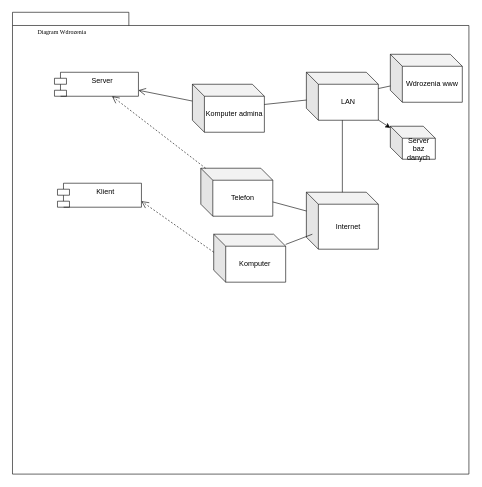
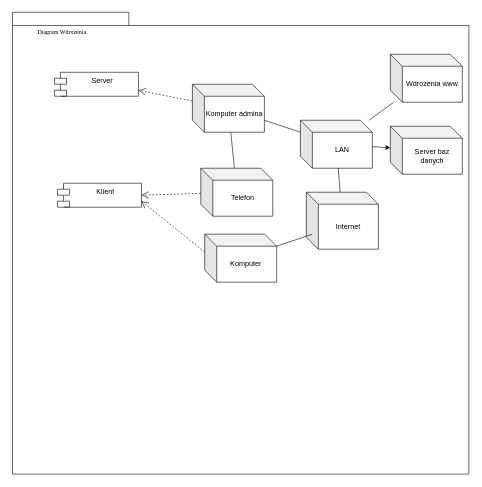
  <mxCell id="0" />
  <mxCell id="1" parent="0" />
  <mxCell id="2" value="" style="shape=folder;fontStyle=1;spacingTop=10;tabWidth=194;tabHeight=22;tabPosition=left;html=1;rounded=0;shadow=0;comic=0;labelBackgroundColor=none;strokeWidth=1;fillColor=none;fontFamily=Verdana;fontSize=10;align=center;" parent="1" vertex="1"><mxGeometry x="20" y="20" width="761" height="770" as="geometry" /></mxCell>
- <mxCell id="3" style="rounded=0;html=1;entryX=1;entryY=0.75;dashed=0;labelBackgroundColor=none;startFill=0;endArrow=open;endFill=0;endSize=10;fontFamily=Verdana;fontSize=10;entryDx=0;entryDy=0;" parent="1" source="5" target="7" edge="1"><mxGeometry relative="1" as="geometry"><mxPoint x="561.829" y="424.5" as="sourcePoint" /><mxPoint x="653.28" y="498.5" as="targetPoint" /></mxGeometry></mxCell>
+ <mxCell id="3" style="rounded=0;html=1;entryX=1;entryY=0.75;dashed=1;labelBackgroundColor=none;startFill=0;endArrow=open;endFill=0;endSize=10;fontFamily=Verdana;fontSize=10;entryDx=0;entryDy=0;" parent="1" source="5" target="7" edge="1"><mxGeometry relative="1" as="geometry"><mxPoint x="561.829" y="424.5" as="sourcePoint" /><mxPoint x="653.28" y="498.5" as="targetPoint" /></mxGeometry></mxCell>
  <mxCell id="4" value="Diagram Wdrozenia" style="text;html=1;align=left;verticalAlign=top;spacingTop=-4;fontSize=10;fontFamily=Verdana" parent="1" vertex="1"><mxGeometry x="60" y="45" width="130" height="20" as="geometry" /></mxCell>
  <mxCell id="5" value="Komputer admina" style="shape=cube;whiteSpace=wrap;html=1;boundedLbl=1;backgroundOutline=1;darkOpacity=0.05;darkOpacity2=0.1;" vertex="1" parent="1"><mxGeometry x="320" y="140" width="120" height="80" as="geometry" /></mxCell>
  <mxCell id="6" value="Klient" style="shape=module;align=left;spacingLeft=20;align=center;verticalAlign=top;" vertex="1" parent="1"><mxGeometry x="95" y="305" width="140" height="40" as="geometry" /></mxCell>
  <mxCell id="7" value="Server" style="shape=module;align=left;spacingLeft=20;align=center;verticalAlign=top;" vertex="1" parent="1"><mxGeometry x="90" y="120" width="140" height="40" as="geometry" /></mxCell>
  <mxCell id="8" value="Telefon" style="shape=cube;whiteSpace=wrap;html=1;boundedLbl=1;backgroundOutline=1;darkOpacity=0.05;darkOpacity2=0.1;" vertex="1" parent="1"><mxGeometry x="334" y="280" width="120" height="80" as="geometry" /></mxCell>
- <mxCell id="9" value="Komputer&amp;nbsp;" style="shape=cube;whiteSpace=wrap;html=1;boundedLbl=1;backgroundOutline=1;darkOpacity=0.05;darkOpacity2=0.1;" vertex="1" parent="1"><mxGeometry x="355.5" y="390" width="120" height="80" as="geometry" /></mxCell>
- <mxCell id="10" style="rounded=0;html=1;dashed=1;labelBackgroundColor=none;startFill=0;endArrow=open;endFill=0;endSize=10;fontFamily=Verdana;fontSize=10;" edge="1" parent="1" source="8" target="7"><mxGeometry relative="1" as="geometry"><mxPoint x="330" y="178" as="sourcePoint" /><mxPoint x="240" y="160" as="targetPoint" /></mxGeometry></mxCell>
+ <mxCell id="9" value="Komputer&amp;nbsp;" style="shape=cube;whiteSpace=wrap;html=1;boundedLbl=1;backgroundOutline=1;darkOpacity=0.05;darkOpacity2=0.1;" vertex="1" parent="1"><mxGeometry x="340.5" y="390" width="120" height="80" as="geometry" /></mxCell>
+ <mxCell id="10" style="rounded=0;html=1;entryX=1;entryY=0.5;dashed=1;labelBackgroundColor=none;startFill=0;endArrow=open;endFill=0;endSize=10;fontFamily=Verdana;fontSize=10;entryDx=0;entryDy=0;" edge="1" parent="1" source="8" target="6"><mxGeometry relative="1" as="geometry"><mxPoint x="330" y="178" as="sourcePoint" /><mxPoint x="240" y="160" as="targetPoint" /></mxGeometry></mxCell>
  <mxCell id="11" style="rounded=0;html=1;entryX=1;entryY=0.75;dashed=1;labelBackgroundColor=none;startFill=0;endArrow=open;endFill=0;endSize=10;fontFamily=Verdana;fontSize=10;entryDx=0;entryDy=0;exitX=0;exitY=0;exitDx=0;exitDy=30;exitPerimeter=0;" edge="1" parent="1" source="9" target="6"><mxGeometry relative="1" as="geometry"><mxPoint x="340" y="188" as="sourcePoint" /><mxPoint x="250" y="170" as="targetPoint" /></mxGeometry></mxCell>
- <mxCell id="12" value="LAN" style="shape=cube;whiteSpace=wrap;html=1;boundedLbl=1;backgroundOutline=1;darkOpacity=0.05;darkOpacity2=0.1;" vertex="1" parent="1"><mxGeometry x="510" y="120" width="120" height="80" as="geometry" /></mxCell>
+ <mxCell id="12" value="LAN" style="shape=cube;whiteSpace=wrap;html=1;boundedLbl=1;backgroundOutline=1;darkOpacity=0.05;darkOpacity2=0.1;" vertex="1" parent="1"><mxGeometry x="500" y="200" width="120" height="80" as="geometry" /></mxCell>
  <mxCell id="13" value="Internet" style="shape=cube;whiteSpace=wrap;html=1;boundedLbl=1;backgroundOutline=1;darkOpacity=0.05;darkOpacity2=0.1;" vertex="1" parent="1"><mxGeometry x="510" y="320" width="120" height="95" as="geometry" /></mxCell>
- <mxCell id="14" value="" style="endArrow=none;html=1;" edge="1" parent="1" source="8" target="13"><mxGeometry width="50" height="50" relative="1" as="geometry"><mxPoint x="270" y="420" as="sourcePoint" /><mxPoint x="320" y="370" as="targetPoint" /></mxGeometry></mxCell>
+ <mxCell id="14" value="" style="endArrow=none;html=1;" edge="1" parent="1" source="8" target="5"><mxGeometry width="50" height="50" relative="1" as="geometry"><mxPoint x="270" y="420" as="sourcePoint" /><mxPoint x="320" y="370" as="targetPoint" /></mxGeometry></mxCell>
  <mxCell id="15" value="" style="endArrow=none;html=1;entryX=0;entryY=0;entryDx=10;entryDy=70;entryPerimeter=0;" edge="1" parent="1" source="9" target="13"><mxGeometry width="50" height="50" relative="1" as="geometry"><mxPoint x="490" y="440" as="sourcePoint" /><mxPoint x="540" y="390" as="targetPoint" /></mxGeometry></mxCell>
  <mxCell id="16" value="" style="endArrow=none;html=1;" edge="1" parent="1" source="5" target="12"><mxGeometry width="50" height="50" relative="1" as="geometry"><mxPoint x="270" y="420" as="sourcePoint" /><mxPoint x="320" y="370" as="targetPoint" /></mxGeometry></mxCell>
  <mxCell id="17" value="" style="endArrow=none;html=1;" edge="1" parent="1" source="13" target="12"><mxGeometry width="50" height="50" relative="1" as="geometry"><mxPoint x="540" y="330" as="sourcePoint" /><mxPoint x="590" y="280" as="targetPoint" /></mxGeometry></mxCell>
  <mxCell id="18" value="Wdrozenia www" style="shape=cube;whiteSpace=wrap;html=1;boundedLbl=1;backgroundOutline=1;darkOpacity=0.05;darkOpacity2=0.1;" vertex="1" parent="1"><mxGeometry x="650" y="90" width="120" height="80" as="geometry" /></mxCell>
- <mxCell id="19" value="Server baz danych" style="shape=cube;whiteSpace=wrap;html=1;boundedLbl=1;backgroundOutline=1;darkOpacity=0.05;darkOpacity2=0.1;" vertex="1" parent="1"><mxGeometry x="650" y="210" width="75" height="55" as="geometry" /></mxCell>
+ <mxCell id="19" value="Server baz danych" style="shape=cube;whiteSpace=wrap;html=1;boundedLbl=1;backgroundOutline=1;darkOpacity=0.05;darkOpacity2=0.1;" vertex="1" parent="1"><mxGeometry x="650" y="210" width="120" height="80" as="geometry" /></mxCell>
  <mxCell id="20" value="" style="endArrow=none;html=1;" edge="1" parent="1" source="12" target="18"><mxGeometry width="50" height="50" relative="1" as="geometry"><mxPoint x="620" y="190" as="sourcePoint" /><mxPoint x="670" y="140" as="targetPoint" /></mxGeometry></mxCell>
  <mxCell id="21" value="" style="endArrow=classic;html=1;" edge="1" parent="1" source="12" target="19"><mxGeometry width="50" height="50" relative="1" as="geometry"><mxPoint x="620" y="290" as="sourcePoint" /><mxPoint x="670" y="240" as="targetPoint" /></mxGeometry></mxCell>
